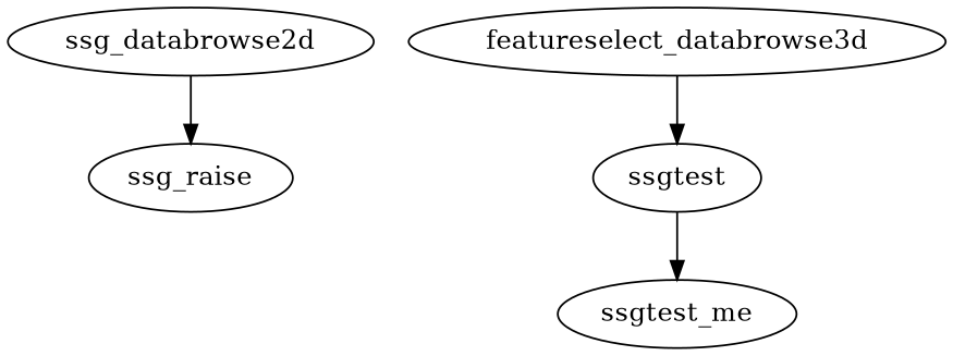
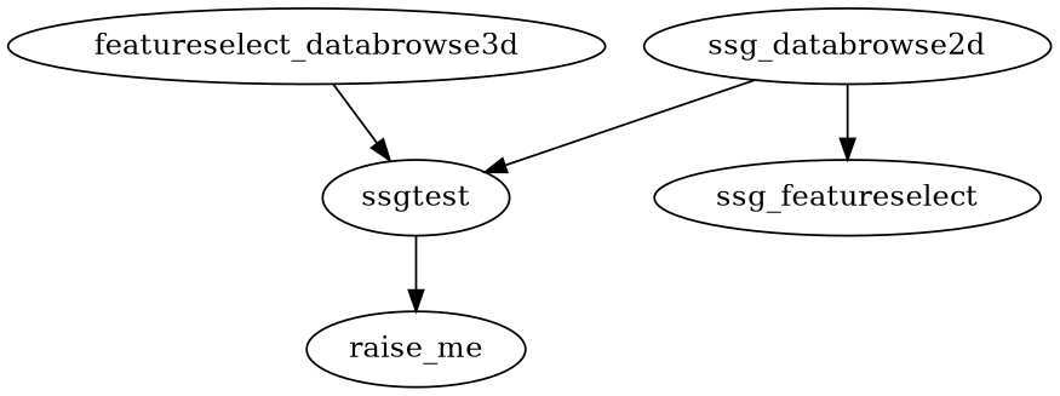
  digraph {
    ssg_databrowse2d
    ssgtest
-   ssg_featureselect [label=ssg_raise]
-   raise_me [label=ssgtest_me]
+   ssg_featureselect
+   raise_me
    n5 [label=featureselect_databrowse3d]
+   ssg_databrowse2d -> ssgtest
    ssg_databrowse2d -> ssg_featureselect
    ssgtest -> raise_me
    n5 -> ssgtest
  }
